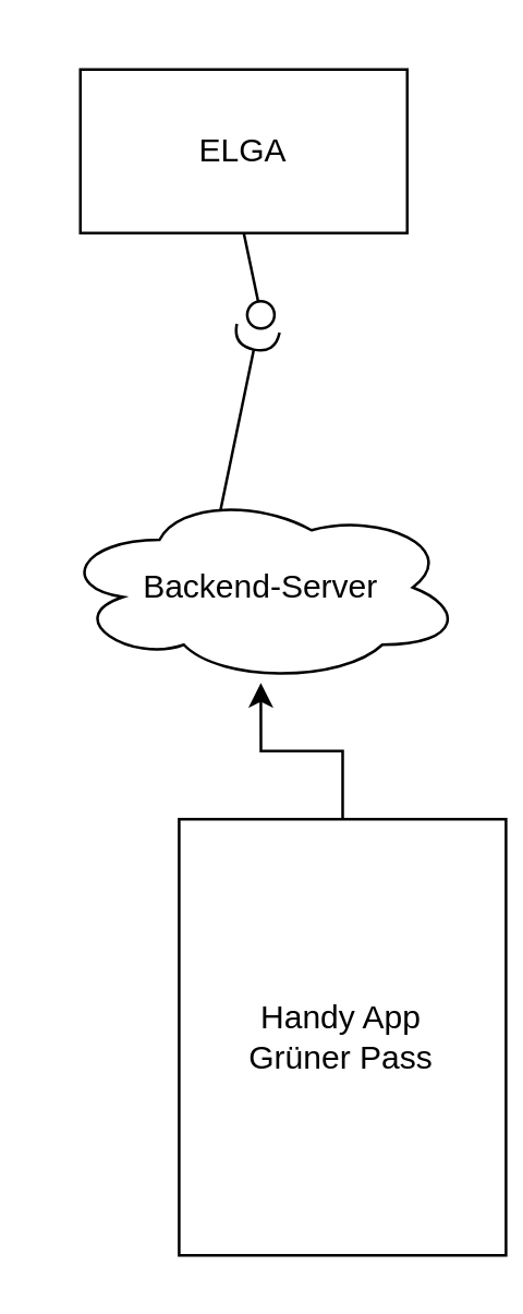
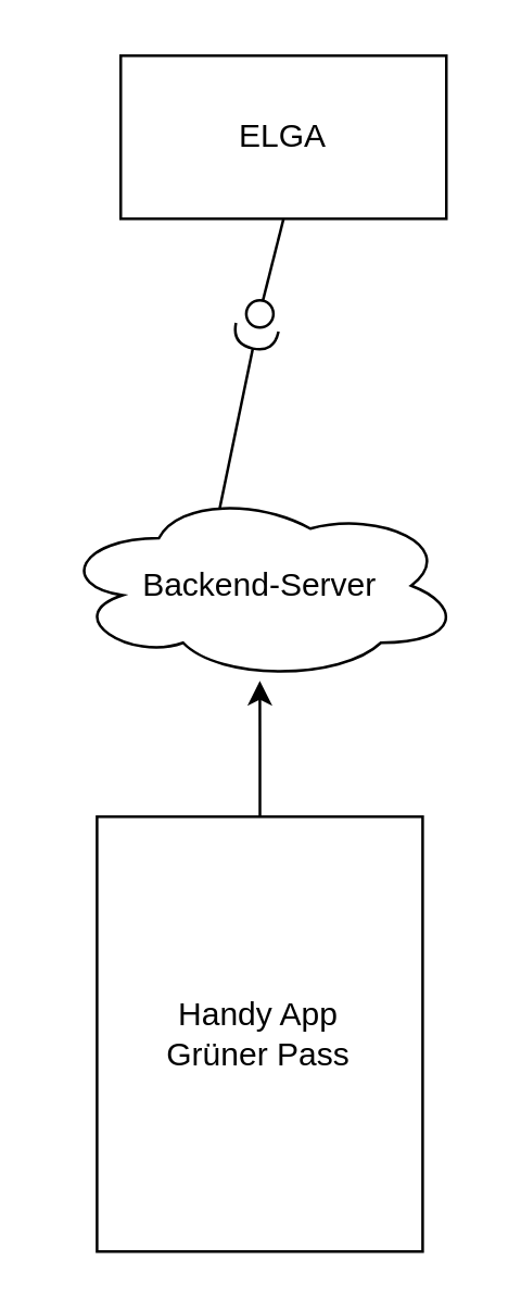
  <mxCell id="0" />
  <mxCell id="1" parent="0" />
  <mxCell id="2" value="Backend-Server" style="ellipse;shape=cloud;whiteSpace=wrap;html=1;" vertex="1" parent="1"><mxGeometry x="20.88" y="180" width="148.75" height="70" as="geometry" /></mxCell>
  <mxCell id="3" style="edgeStyle=orthogonalEdgeStyle;rounded=0;orthogonalLoop=1;jettySize=auto;html=1;" edge="1" parent="1" source="4" target="2"><mxGeometry relative="1" as="geometry" /></mxCell>
- <mxCell id="4" value="Handy App&lt;br&gt;Grüner Pass" style="rounded=0;whiteSpace=wrap;html=1;" vertex="1" parent="1"><mxGeometry x="65.26" y="300" width="120" height="160" as="geometry" /></mxCell>
+ <mxCell id="4" value="Handy App&lt;br&gt;Grüner Pass" style="rounded=0;whiteSpace=wrap;html=1;" vertex="1" parent="1"><mxGeometry x="35.26" y="300" width="120" height="160" as="geometry" /></mxCell>
  <mxCell id="5" value="" style="rounded=0;orthogonalLoop=1;jettySize=auto;html=1;endArrow=halfCircle;endFill=0;endSize=6;strokeWidth=1;sketch=0;exitX=0.4;exitY=0.1;exitDx=0;exitDy=0;exitPerimeter=0;" edge="1" target="6" parent="1" source="2"><mxGeometry relative="1" as="geometry"><mxPoint x="254" y="140" as="sourcePoint" /><mxPoint x="24" y="150" as="targetPoint" /></mxGeometry></mxCell>
  <mxCell id="6" value="" style="ellipse;whiteSpace=wrap;html=1;align=center;aspect=fixed;resizable=0;points=[];outlineConnect=0;sketch=0;" vertex="1" parent="1"><mxGeometry x="90.26" y="110" width="10" height="10" as="geometry" /></mxCell>
  <mxCell id="7" value="" style="rounded=0;orthogonalLoop=1;jettySize=auto;html=1;endArrow=none;endFill=0;sketch=0;sourcePerimeterSpacing=0;exitX=0.5;exitY=1;exitDx=0;exitDy=0;" edge="1" parent="1" source="8" target="6"><mxGeometry relative="1" as="geometry"><mxPoint x="93.024" y="187.04" as="sourcePoint" /><mxPoint x="95" y="150" as="targetPoint" /></mxGeometry></mxCell>
- <mxCell id="8" value="ELGA" style="rounded=0;whiteSpace=wrap;html=1;" vertex="1" parent="1"><mxGeometry x="29" y="25" width="120" height="60" as="geometry" /></mxCell>
+ <mxCell id="8" value="ELGA" style="rounded=0;whiteSpace=wrap;html=1;" vertex="1" parent="1"><mxGeometry x="44" y="20" width="120" height="60" as="geometry" /></mxCell>
